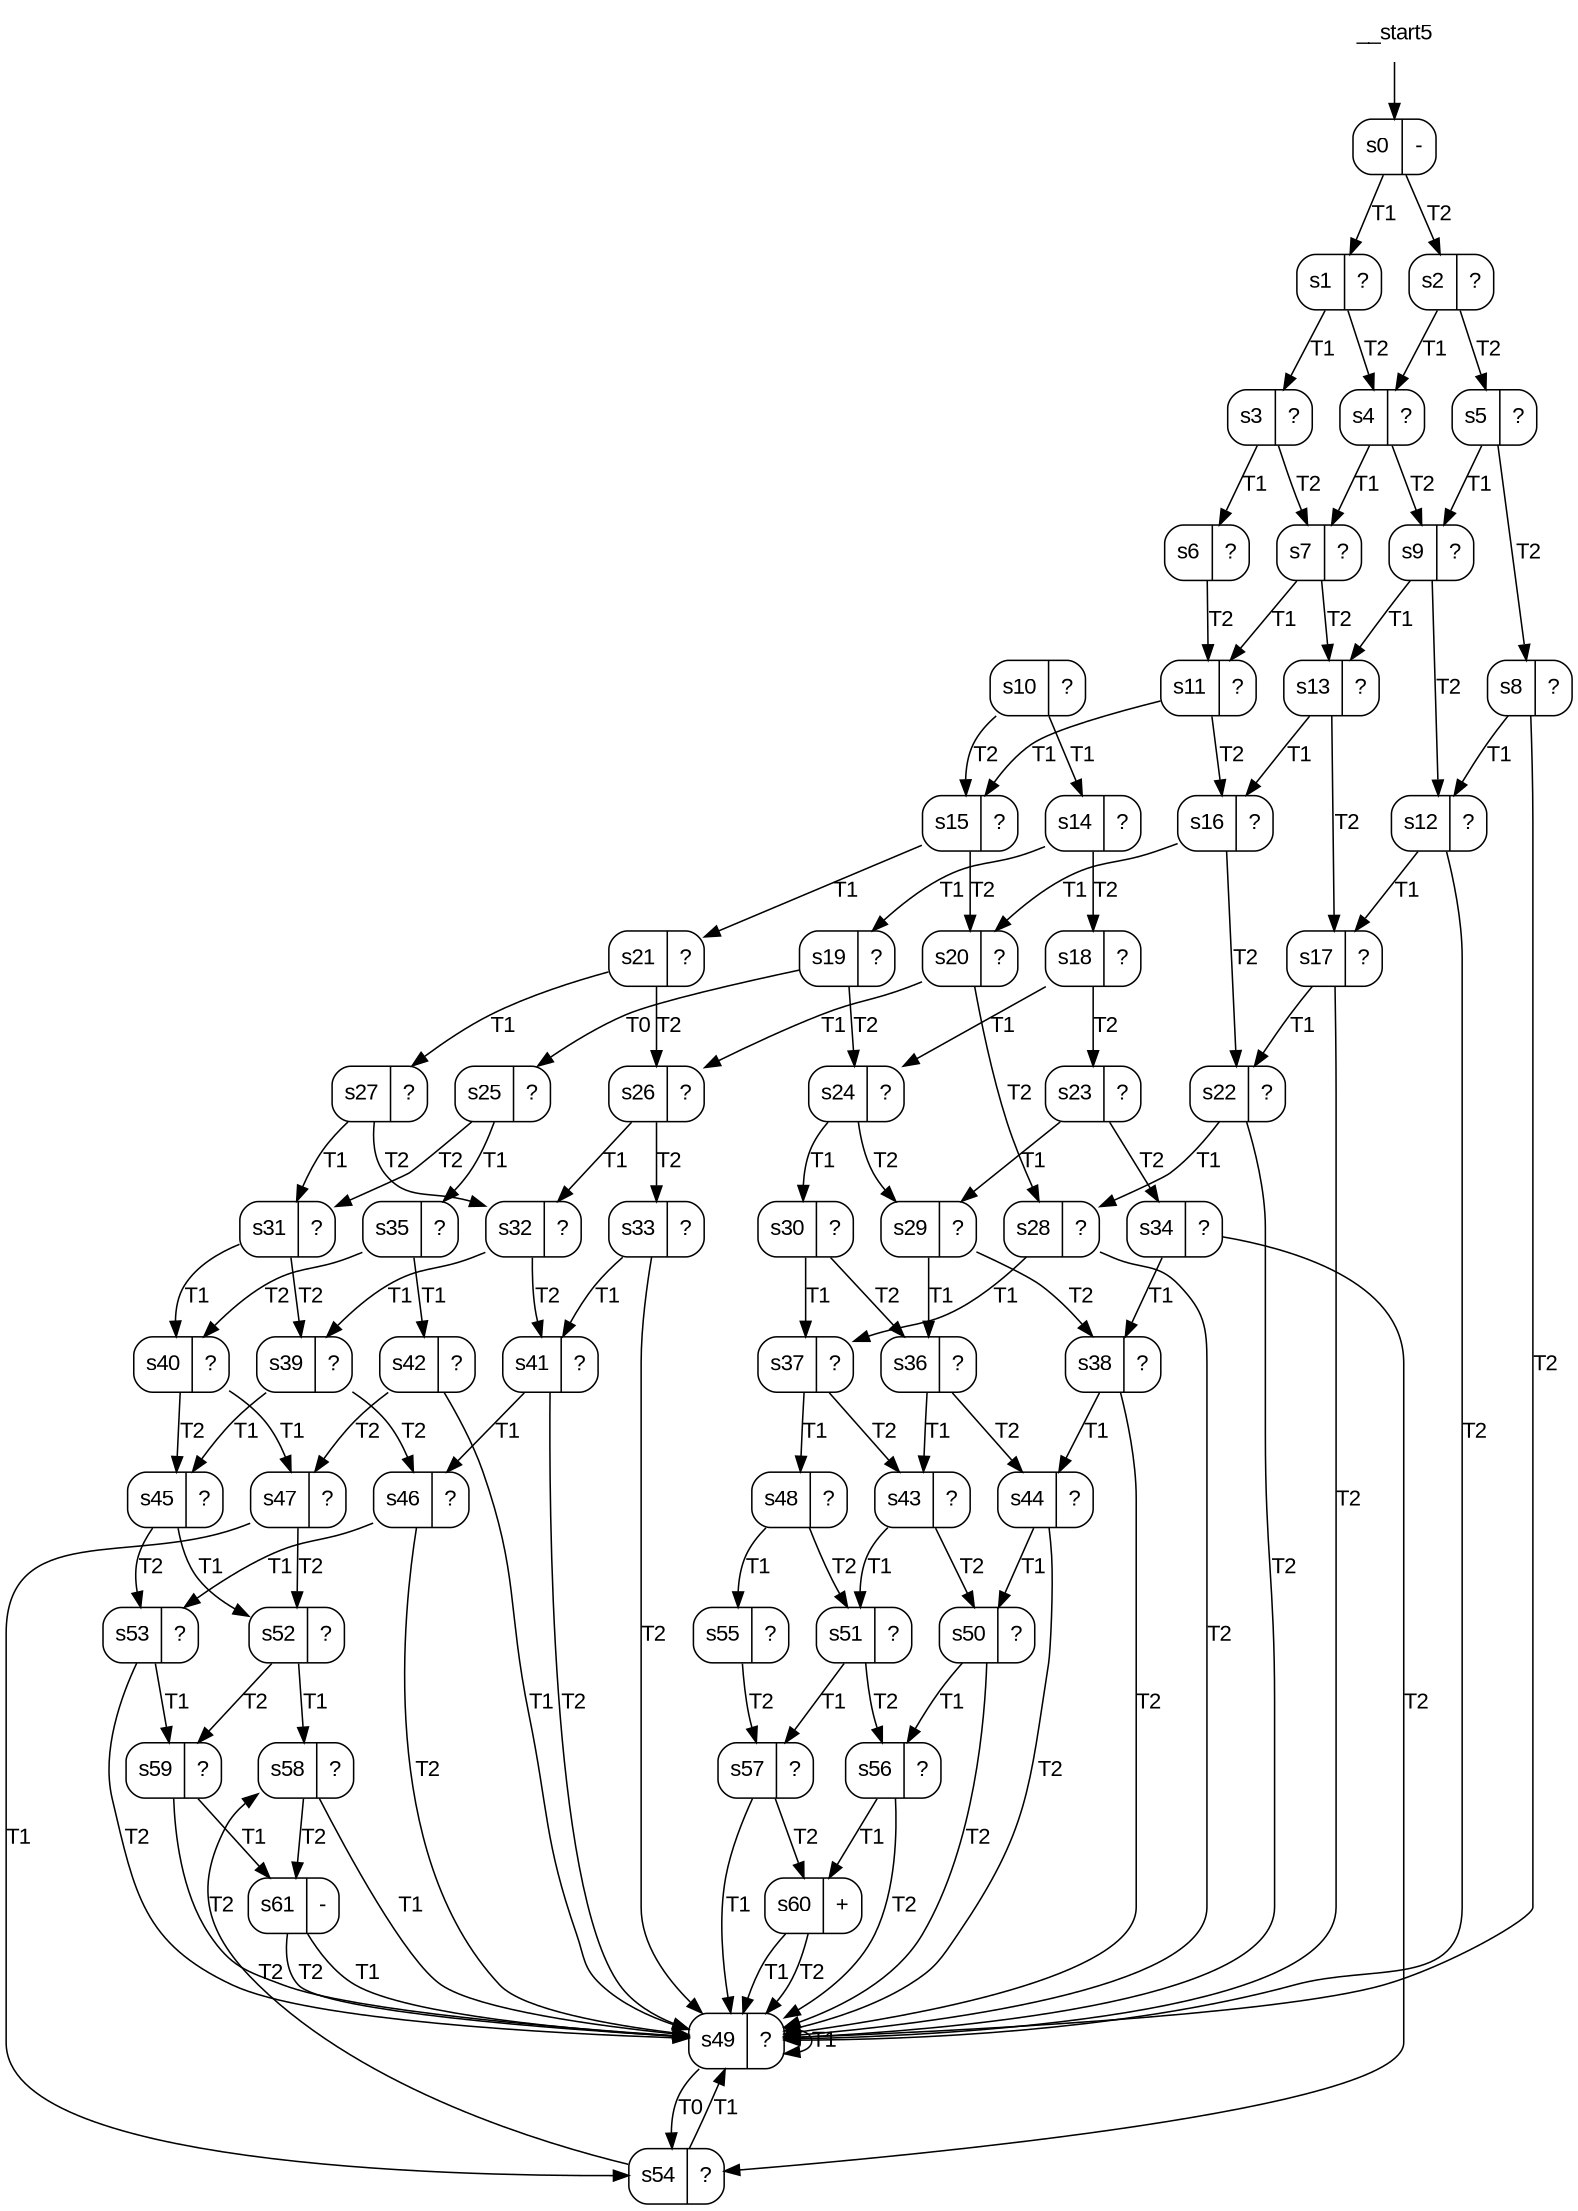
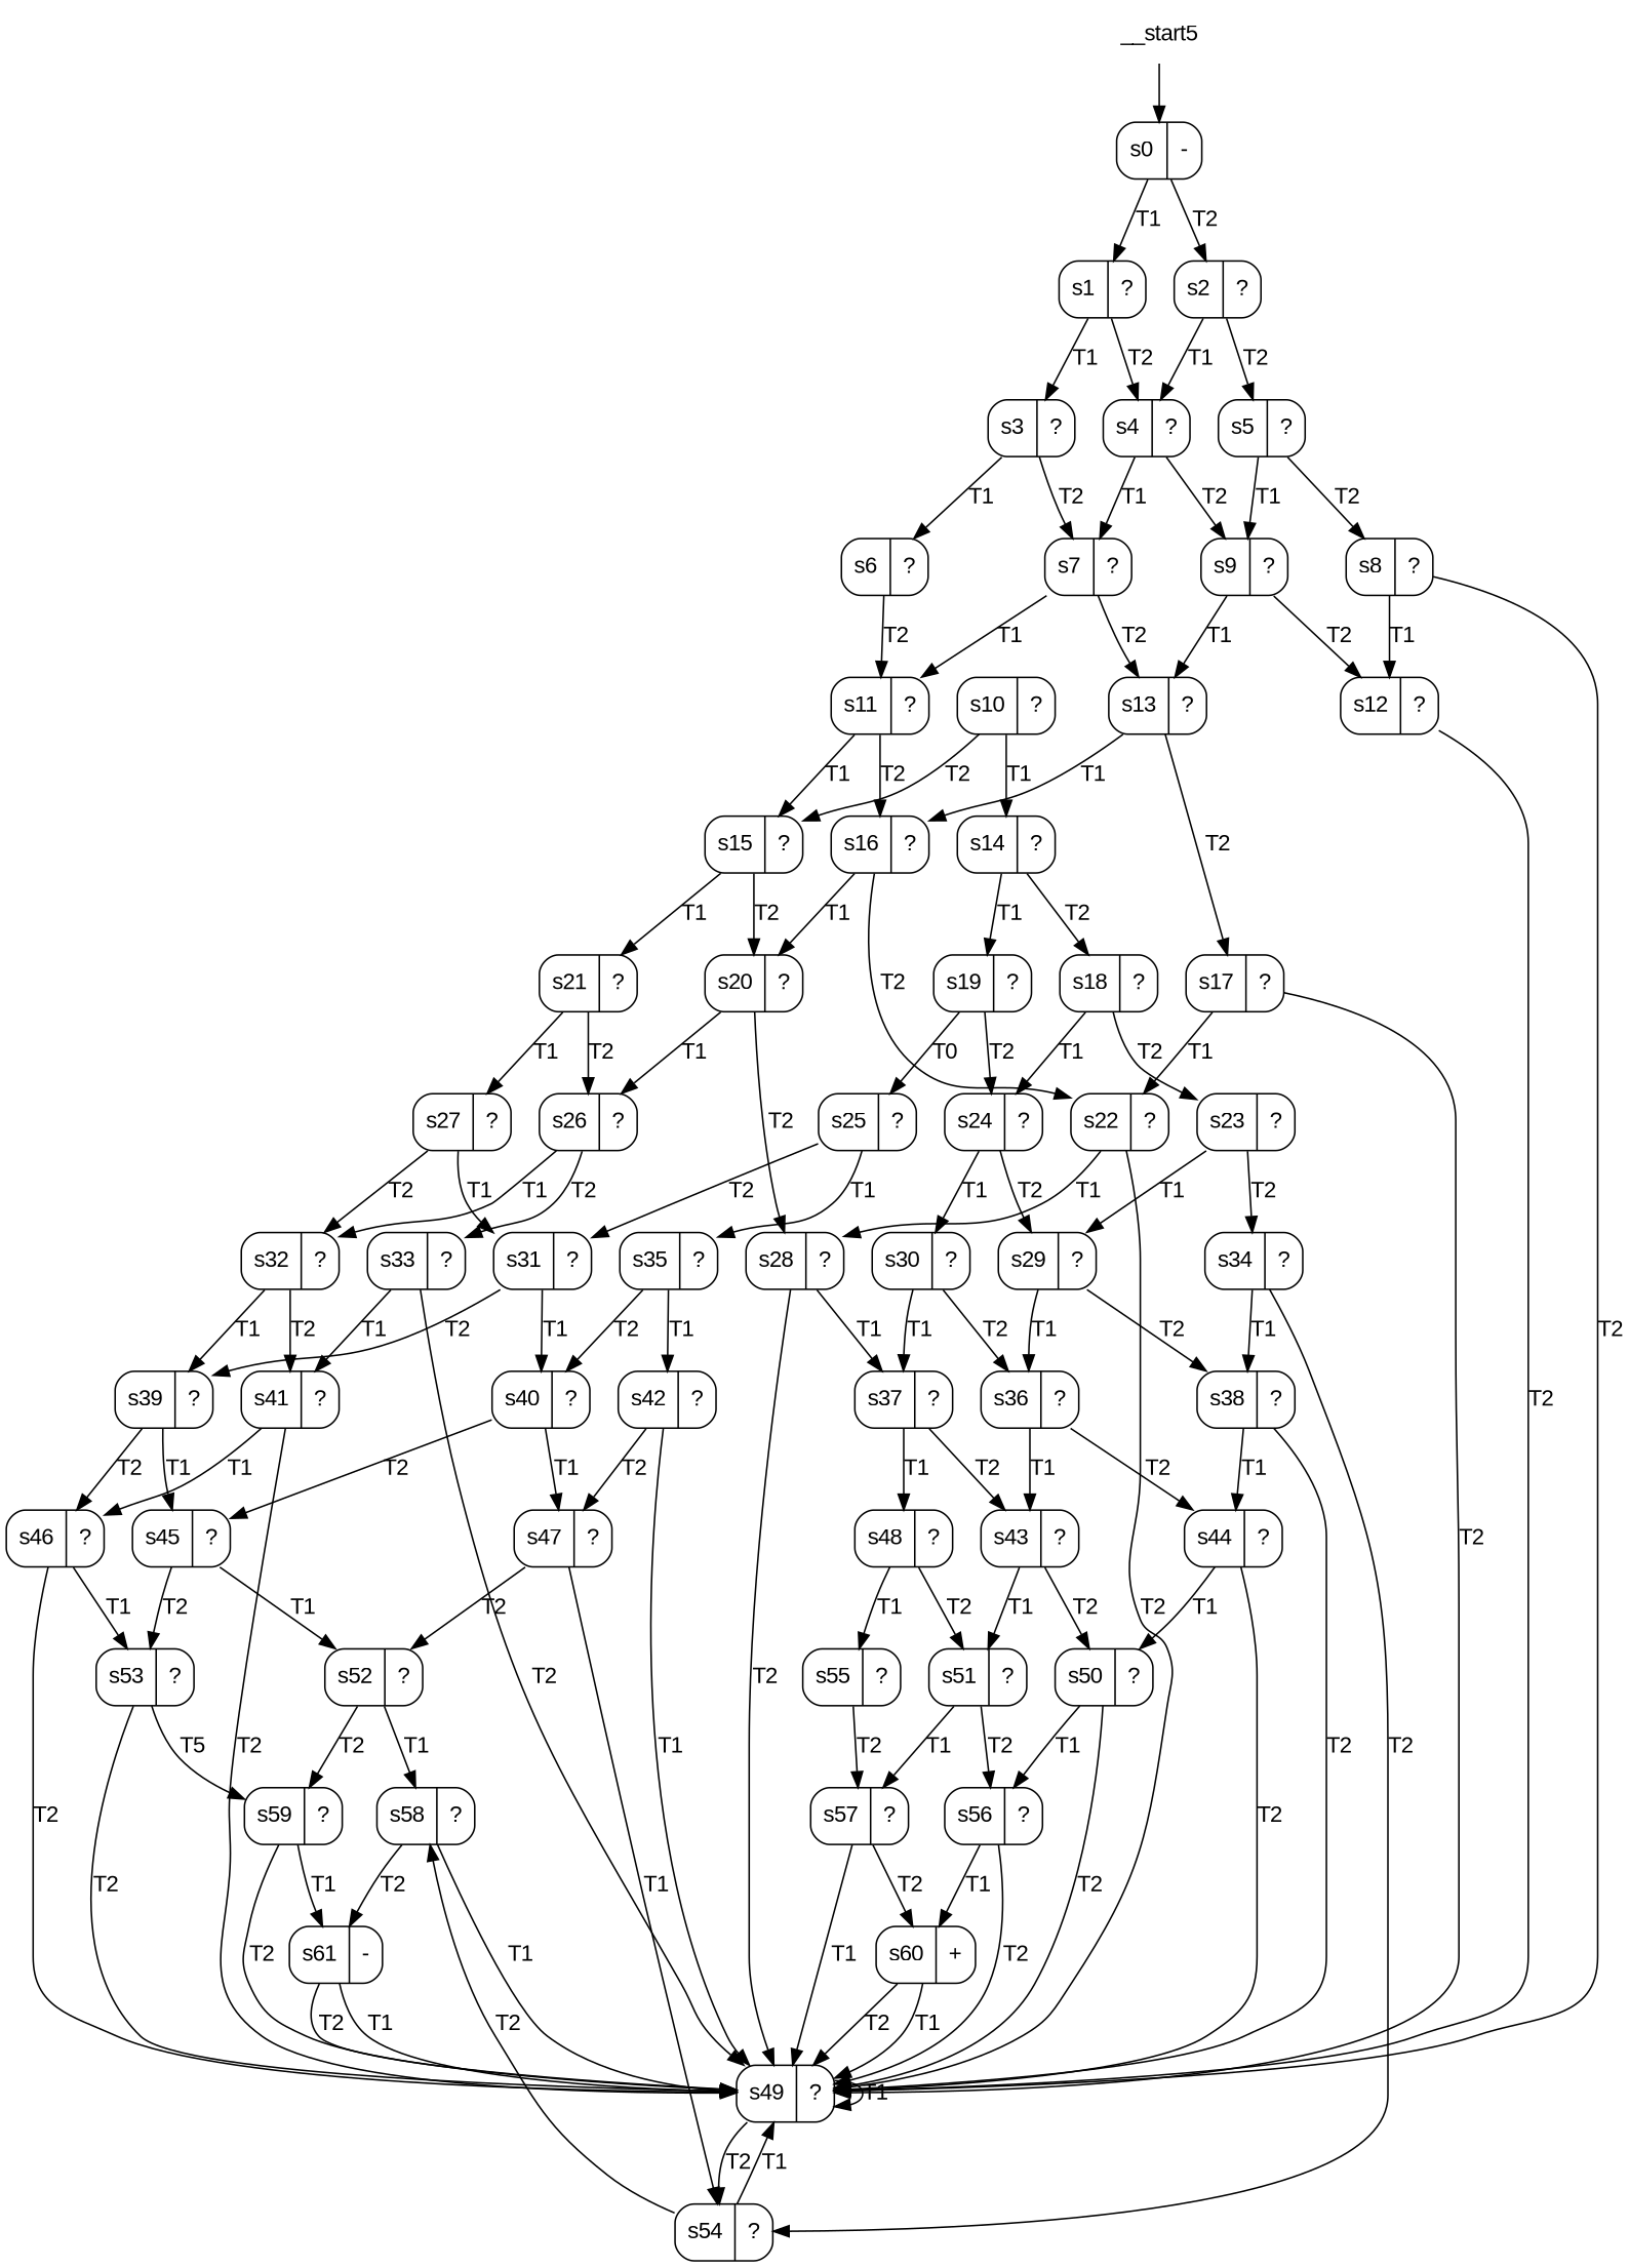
  digraph {
    fontname="Liberation Sans"
    node [fontname="Liberation Sans" shape=record style=rounded]
    edge [fontname="Liberation Sans"]
    n1 [label="s0|-"]
    n2 [label="s1|?"]
    n3 [label="s2|?"]
    n4 [label="s3|?"]
    n5 [label="s4|?"]
    n6 [label="s5|?"]
    n7 [label="s6|?"]
    n8 [label="s7|?"]
    n9 [label="s9|?"]
    n10 [label="s8|?"]
    n11 [label="s11|?"]
    n12 [label="s13|?"]
    n13 [label="s12|?"]
    n14 [label="s49|?"]
    n15 [label="s10|?"]
    n16 [label="s14|?"]
    n17 [label="s15|?"]
    n18 [label="s16|?"]
    n19 [label="s17|?"]
    n20 [label="s54|?"]
    n21 [label="s18|?"]
    n22 [label="s19|?"]
    n23 [label="s20|?"]
    n24 [label="s21|?"]
    n25 [label="s22|?"]
    n26 [label="s23|?"]
    n27 [label="s24|?"]
    n28 [label="s25|?"]
    n29 [label="s26|?"]
    n30 [label="s28|?"]
    n31 [label="s27|?"]
    n32 [label="s29|?"]
    n33 [label="s34|?"]
    n34 [label="s30|?"]
    n35 [label="s31|?"]
    n36 [label="s35|?"]
    n37 [label="s32|?"]
    n38 [label="s33|?"]
    n39 [label="s37|?"]
    n40 [label="s36|?"]
    n41 [label="s38|?"]
    n42 [label="s39|?"]
    n43 [label="s40|?"]
    n44 [label="s42|?"]
    n45 [label="s41|?"]
    n46 [label="s43|?"]
    n47 [label="s44|?"]
    n48 [label="s48|?"]
    n49 [label="s45|?"]
    n50 [label="s46|?"]
    n51 [label="s47|?"]
    n52 [label="s50|?"]
    n53 [label="s51|?"]
    n54 [label="s55|?"]
    n55 [label="s52|?"]
    n56 [label="s53|?"]
    n57 [label="s56|?"]
    n58 [label="s57|?"]
    n59 [label="s58|?"]
    n60 [label="s59|?"]
    n61 [label="s60|+"]
    n62 [label="s61|-"]
    n63 [label=__start5 shape=none style=""]
    n1 -> n2 [label=T1]
    n1 -> n3 [label=T2]
    n2 -> n4 [label=T1]
    n2 -> n5 [label=T2]
    n3 -> n5 [label=T1]
    n3 -> n6 [label=T2]
    n4 -> n7 [label=T1]
    n4 -> n8 [label=T2]
    n5 -> n8 [label=T1]
    n5 -> n9 [label=T2]
    n6 -> n9 [label=T1]
    n6 -> n10 [label=T2]
    n7 -> n11 [label=T2]
    n8 -> n11 [label=T1]
    n8 -> n12 [label=T2]
    n9 -> n12 [label=T1]
    n9 -> n13 [label=T2]
    n10 -> n13 [label=T1]
    n10 -> n14 [label=T2]
    n11 -> n17 [label=T1]
    n11 -> n18 [label=T2]
    n12 -> n18 [label=T1]
    n12 -> n19 [label=T2]
    n13 -> n14 [label=T2]
-   n13 -> n19 [label=T1]
    n14 -> n14 [label=T1]
-   n14 -> n20 [label=T0]
+   n14 -> n20 [label=T2]
    n15 -> n16 [label=T1]
    n15 -> n17 [label=T2]
    n16 -> n21 [label=T2]
    n16 -> n22 [label=T1]
    n17 -> n23 [label=T2]
    n17 -> n24 [label=T1]
    n18 -> n23 [label=T1]
    n18 -> n25 [label=T2]
    n19 -> n14 [label=T2]
    n19 -> n25 [label=T1]
    n20 -> n14 [label=T1]
    n20 -> n59 [label=T2]
    n21 -> n26 [label=T2]
    n21 -> n27 [label=T1]
    n22 -> n27 [label=T2]
    n22 -> n28 [label=T0]
    n23 -> n29 [label=T1]
    n23 -> n30 [label=T2]
    n24 -> n29 [label=T2]
    n24 -> n31 [label=T1]
    n25 -> n14 [label=T2]
    n25 -> n30 [label=T1]
    n26 -> n32 [label=T1]
    n26 -> n33 [label=T2]
    n27 -> n32 [label=T2]
    n27 -> n34 [label=T1]
    n28 -> n35 [label=T2]
    n28 -> n36 [label=T1]
    n29 -> n37 [label=T1]
    n29 -> n38 [label=T2]
    n30 -> n14 [label=T2]
    n30 -> n39 [label=T1]
    n31 -> n35 [label=T1]
    n31 -> n37 [label=T2]
    n32 -> n40 [label=T1]
    n32 -> n41 [label=T2]
    n33 -> n20 [label=T2]
    n33 -> n41 [label=T1]
    n34 -> n39 [label=T1]
    n34 -> n40 [label=T2]
    n35 -> n42 [label=T2]
    n35 -> n43 [label=T1]
    n36 -> n43 [label=T2]
    n36 -> n44 [label=T1]
    n37 -> n42 [label=T1]
    n37 -> n45 [label=T2]
    n38 -> n14 [label=T2]
    n38 -> n45 [label=T1]
    n39 -> n46 [label=T2]
    n39 -> n48 [label=T1]
    n40 -> n46 [label=T1]
    n40 -> n47 [label=T2]
    n41 -> n14 [label=T2]
    n41 -> n47 [label=T1]
    n42 -> n49 [label=T1]
    n42 -> n50 [label=T2]
    n43 -> n49 [label=T2]
    n43 -> n51 [label=T1]
    n44 -> n14 [label=T1]
    n44 -> n51 [label=T2]
    n45 -> n14 [label=T2]
    n45 -> n50 [label=T1]
    n46 -> n52 [label=T2]
    n46 -> n53 [label=T1]
    n47 -> n14 [label=T2]
    n47 -> n52 [label=T1]
    n48 -> n53 [label=T2]
    n48 -> n54 [label=T1]
    n49 -> n55 [label=T1]
    n49 -> n56 [label=T2]
    n50 -> n14 [label=T2]
    n50 -> n56 [label=T1]
    n51 -> n20 [label=T1]
    n51 -> n55 [label=T2]
    n52 -> n14 [label=T2]
    n52 -> n57 [label=T1]
    n53 -> n57 [label=T2]
    n53 -> n58 [label=T1]
    n54 -> n58 [label=T2]
    n55 -> n59 [label=T1]
    n55 -> n60 [label=T2]
    n56 -> n14 [label=T2]
-   n56 -> n60 [label=T1]
+   n56 -> n60 [label=T5]
    n57 -> n14 [label=T2]
    n57 -> n61 [label=T1]
    n58 -> n14 [label=T1]
    n58 -> n61 [label=T2]
    n59 -> n14 [label=T1]
    n59 -> n62 [label=T2]
    n60 -> n14 [label=T2]
    n60 -> n62 [label=T1]
    n61 -> n14 [label=T1]
    n61 -> n14 [label=T2]
    n62 -> n14 [label=T1]
    n62 -> n14 [label=T2]
    n63 -> n1
  }
